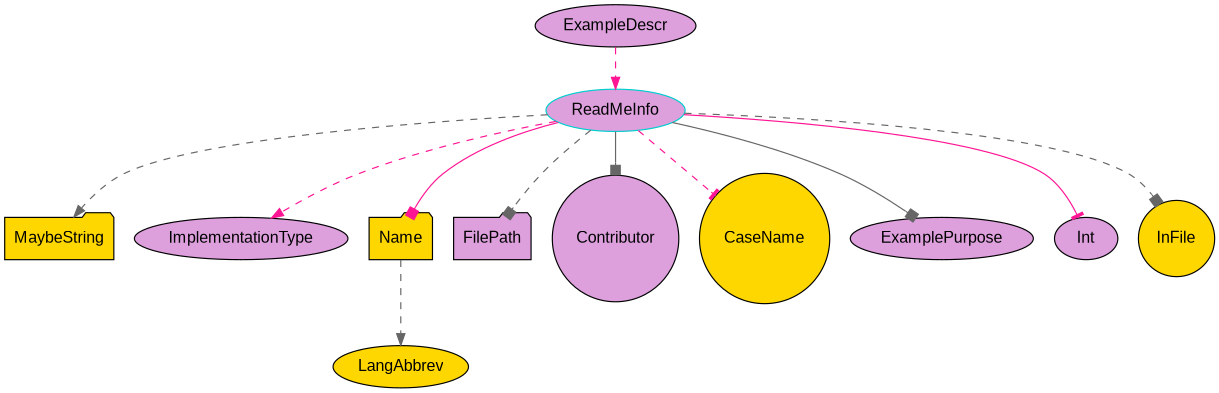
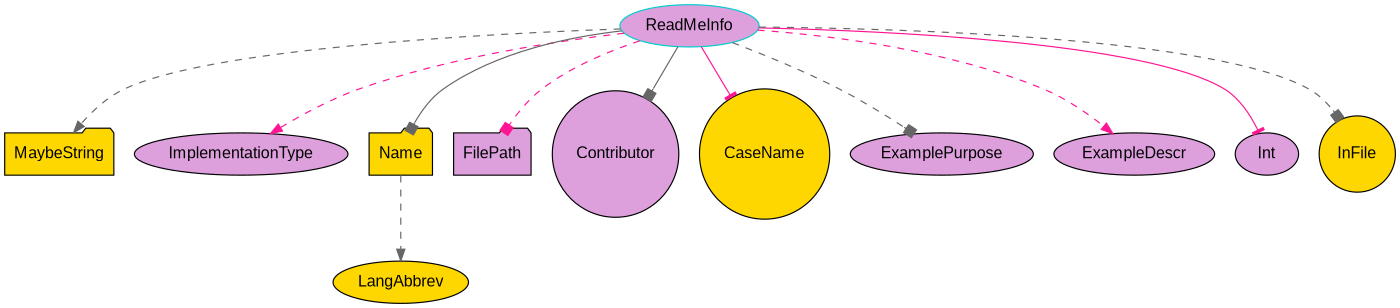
  digraph {
    fontname="Liberation Sans"
    node [fillcolor=plum fontname="Liberation Sans" shape=ellipse style=filled]
    edge [arrowhead=box color=deeppink fontname="Liberation Sans" style=dashed]
    n1 [color=cyan3 label=ReadMeInfo]
    MaybeString [fillcolor=gold shape=folder]
    ImplementationType
    Name [fillcolor=gold shape=folder]
    FilePath [shape=folder]
    Contributor [shape=circle]
    CaseName [fillcolor=gold shape=circle]
    ExamplePurpose
    ExampleDescr
    Int
    InFile [fillcolor=gold shape=circle]
    LangAbbrev [fillcolor=gold]
    n1 -> MaybeString [arrowhead=normal color=gray40]
    n1 -> ImplementationType [arrowhead=normal]
-   n1 -> Name [style=solid]
-   n1 -> FilePath [color=gray40]
+   n1 -> Name [color=gray40 style=solid]
+   n1 -> FilePath
    n1 -> Contributor [color=gray40 style=solid]
-   n1 -> CaseName [arrowhead=tee]
-   n1 -> ExamplePurpose [color=gray40 style=solid]
-   ExampleDescr -> n1 [arrowhead=normal]
+   n1 -> CaseName [arrowhead=tee style=solid]
+   n1 -> ExamplePurpose [color=gray40]
+   n1 -> ExampleDescr [arrowhead=normal]
    n1 -> Int [arrowhead=tee style=solid]
    n1 -> InFile [color=gray40]
    Name -> LangAbbrev [arrowhead=normal color=gray40]
  }
